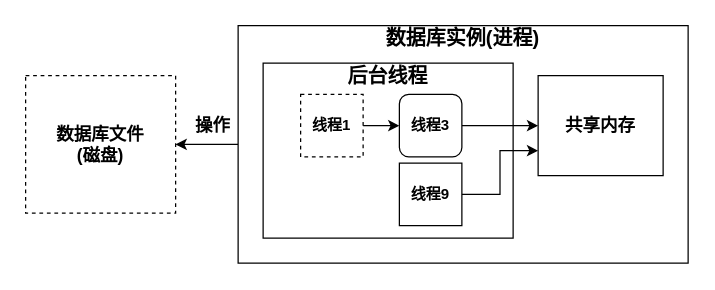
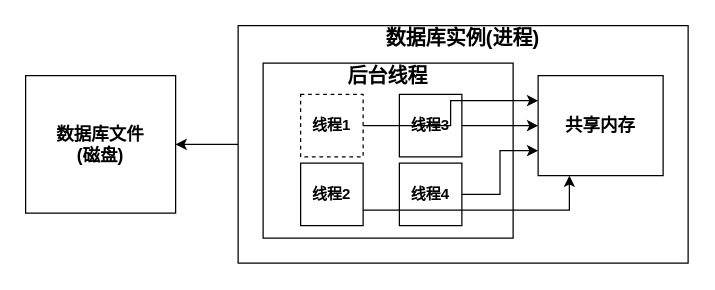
  <mxCell id="0" />
  <mxCell id="1" parent="0" />
  <mxCell id="2" style="edgeStyle=orthogonalEdgeStyle;rounded=0;orthogonalLoop=1;jettySize=auto;html=1;exitX=0;exitY=0.5;exitDx=0;exitDy=0;entryX=1;entryY=0.5;entryDx=0;entryDy=0;" edge="1" parent="1" source="3" target="16"><mxGeometry relative="1" as="geometry" /></mxCell>
  <mxCell id="3" value="" style="rounded=0;whiteSpace=wrap;html=1;" parent="1" vertex="1"><mxGeometry x="190" y="20" width="360" height="190" as="geometry" /></mxCell>
  <mxCell id="4" value="" style="rounded=0;whiteSpace=wrap;html=1;" parent="1" vertex="1"><mxGeometry x="210" y="50" width="200" height="140" as="geometry" /></mxCell>
  <mxCell id="5" value="&lt;b&gt;&lt;font style=&quot;font-size: 16px&quot;&gt;数据库实例(进程)&lt;/font&gt;&lt;/b&gt;" style="text;html=1;strokeColor=none;fillColor=none;align=center;verticalAlign=middle;whiteSpace=wrap;rounded=0;" parent="1" vertex="1"><mxGeometry x="295" y="20" width="150" height="20" as="geometry" /></mxCell>
  <mxCell id="6" value="&lt;span style=&quot;font-size: 16px&quot;&gt;&lt;b&gt;后台线程&lt;/b&gt;&lt;/span&gt;" style="text;html=1;strokeColor=none;fillColor=none;align=center;verticalAlign=middle;whiteSpace=wrap;rounded=0;" parent="1" vertex="1"><mxGeometry x="235" y="50" width="150" height="20" as="geometry" /></mxCell>
  <mxCell id="7" value="&lt;b&gt;&lt;font style=&quot;font-size: 14px&quot;&gt;共享内存&lt;/font&gt;&lt;/b&gt;" style="rounded=0;whiteSpace=wrap;html=1;" parent="1" vertex="1"><mxGeometry x="430" y="60" width="100" height="80" as="geometry" /></mxCell>
  <mxCell id="8" value="&lt;b&gt;线程1&lt;/b&gt;" style="rounded=0;whiteSpace=wrap;html=1;dashed=1;" parent="1" vertex="1"><mxGeometry x="240" y="75" width="50" height="50" as="geometry" /></mxCell>
+ <mxCell id="9" value="&lt;b&gt;线程2&lt;/b&gt;" style="rounded=0;whiteSpace=wrap;html=1;" parent="1" vertex="1"><mxGeometry x="240" y="130" width="50" height="50" as="geometry" /></mxCell>
  <mxCell id="10" style="edgeStyle=orthogonalEdgeStyle;rounded=0;orthogonalLoop=1;jettySize=auto;html=1;exitX=1;exitY=0.5;exitDx=0;exitDy=0;entryX=0;entryY=0.5;entryDx=0;entryDy=0;" parent="1" source="11" target="7" edge="1"><mxGeometry relative="1" as="geometry" /></mxCell>
- <mxCell id="11" value="&lt;b&gt;线程3&lt;/b&gt;" style="whiteSpace=wrap;html=1;rounded=1;" parent="1" vertex="1"><mxGeometry x="319" y="75" width="50" height="50" as="geometry" /></mxCell>
+ <mxCell id="11" value="&lt;b&gt;线程3&lt;/b&gt;" style="rounded=0;whiteSpace=wrap;html=1;" parent="1" vertex="1"><mxGeometry x="319" y="75" width="50" height="50" as="geometry" /></mxCell>
  <mxCell id="12" style="edgeStyle=orthogonalEdgeStyle;rounded=0;orthogonalLoop=1;jettySize=auto;html=1;exitX=1;exitY=0.5;exitDx=0;exitDy=0;entryX=0;entryY=0.75;entryDx=0;entryDy=0;" parent="1" source="13" target="7" edge="1"><mxGeometry relative="1" as="geometry" /></mxCell>
- <mxCell id="13" value="&lt;b&gt;线程9&lt;/b&gt;" style="rounded=0;whiteSpace=wrap;html=1;" parent="1" vertex="1"><mxGeometry x="319" y="130" width="50" height="50" as="geometry" /></mxCell>
- <mxCell id="14" style="edgeStyle=orthogonalEdgeStyle;rounded=0;orthogonalLoop=1;jettySize=auto;html=1;exitX=1;exitY=0.5;exitDx=0;exitDy=0;" parent="1" source="8" target="11" edge="1"><mxGeometry relative="1" as="geometry" /></mxCell>
- <mxCell id="16" value="&lt;b&gt;&lt;font style=&quot;font-size: 14px&quot;&gt;数据库文件&lt;br&gt;(磁盘)&lt;br&gt;&lt;/font&gt;&lt;/b&gt;" style="rounded=0;whiteSpace=wrap;html=1;dashed=1;" parent="1" vertex="1"><mxGeometry x="20" y="60" width="120" height="110" as="geometry" /></mxCell>
- <mxCell id="17" value="&lt;b&gt;&lt;font style=&quot;font-size: 14px&quot;&gt;操作&lt;/font&gt;&lt;/b&gt;" style="text;html=1;strokeColor=none;fillColor=none;align=center;verticalAlign=middle;whiteSpace=wrap;rounded=0;" vertex="1" parent="1"><mxGeometry x="150" y="90" width="40" height="20" as="geometry" /></mxCell>
+ <mxCell id="13" value="&lt;b&gt;线程4&lt;/b&gt;" style="rounded=0;whiteSpace=wrap;html=1;" parent="1" vertex="1"><mxGeometry x="319" y="130" width="50" height="50" as="geometry" /></mxCell>
+ <mxCell id="14" style="edgeStyle=orthogonalEdgeStyle;rounded=0;orthogonalLoop=1;jettySize=auto;html=1;exitX=1;exitY=0.5;exitDx=0;exitDy=0;entryX=0;entryY=0.25;entryDx=0;entryDy=0;" parent="1" source="8" target="7" edge="1"><mxGeometry relative="1" as="geometry" /></mxCell>
+ <mxCell id="15" style="edgeStyle=orthogonalEdgeStyle;rounded=0;orthogonalLoop=1;jettySize=auto;html=1;exitX=1;exitY=0.75;exitDx=0;exitDy=0;entryX=0.25;entryY=1;entryDx=0;entryDy=0;" parent="1" source="9" target="7" edge="1"><mxGeometry relative="1" as="geometry" /></mxCell>
+ <mxCell id="16" value="&lt;b&gt;&lt;font style=&quot;font-size: 14px&quot;&gt;数据库文件&lt;br&gt;(磁盘)&lt;br&gt;&lt;/font&gt;&lt;/b&gt;" style="rounded=0;whiteSpace=wrap;html=1;" parent="1" vertex="1"><mxGeometry x="20" y="60" width="120" height="110" as="geometry" /></mxCell>
